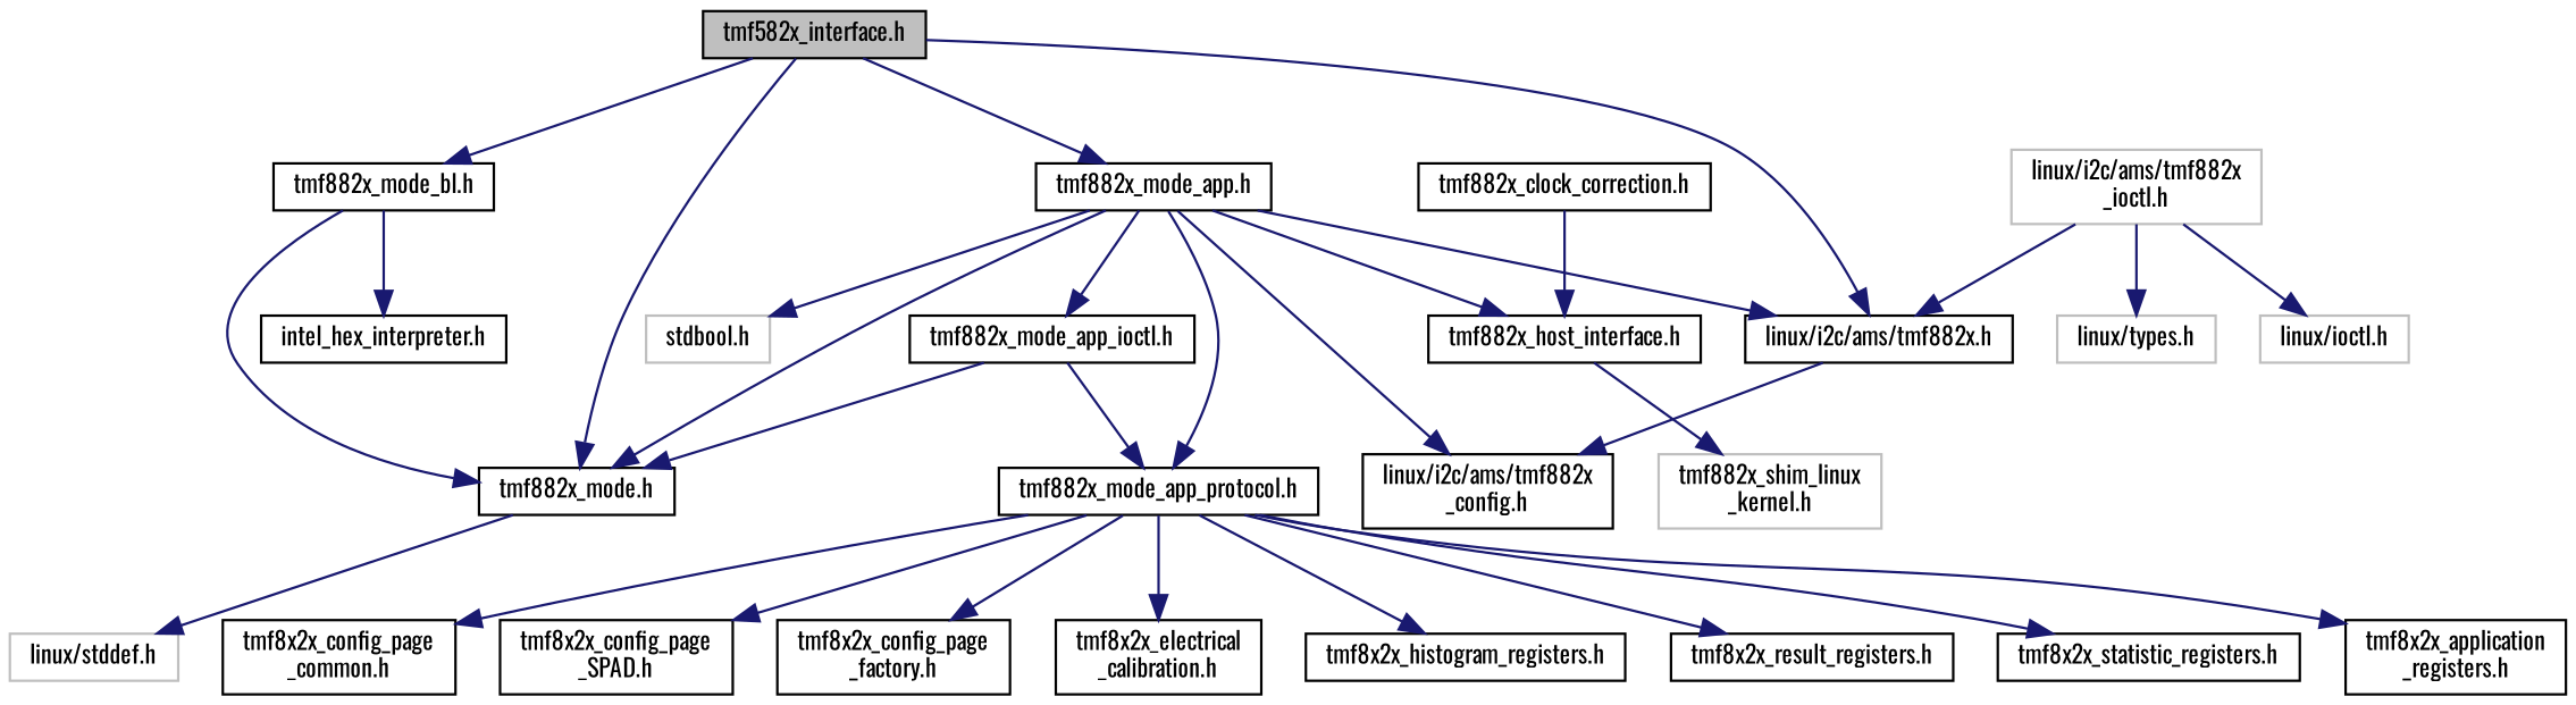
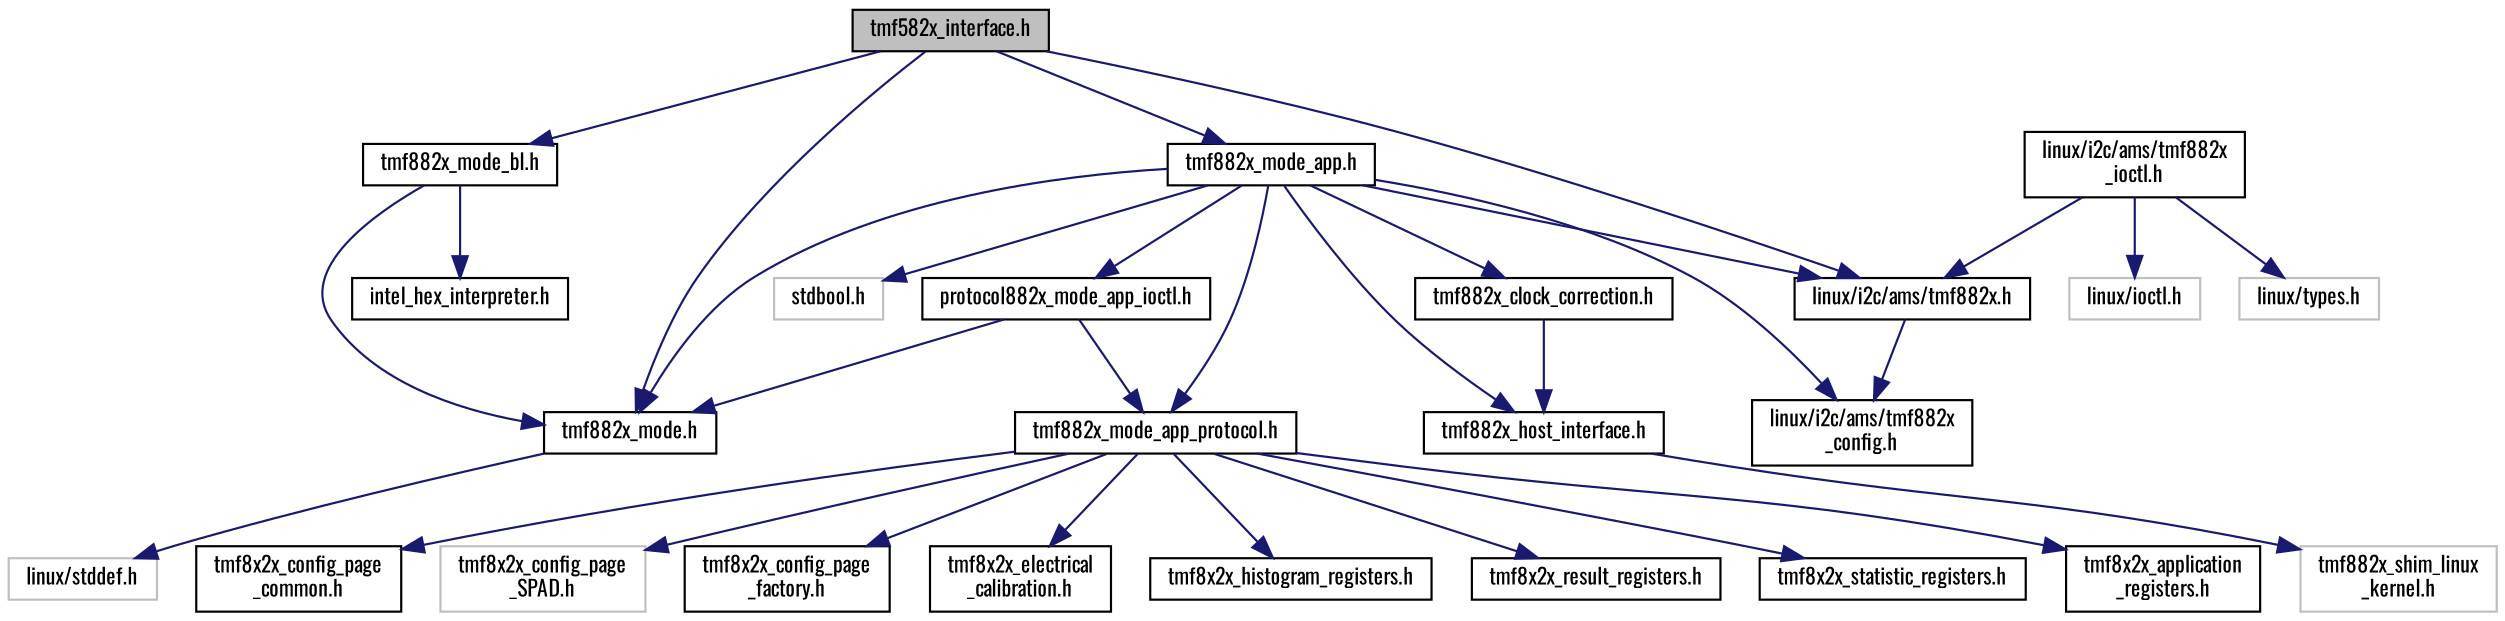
  digraph {
    fontname=Oswald
    node [color=black fillcolor=white fontname=Oswald fontsize=10 shape=record style=filled]
    edge [color=midnightblue fontname=Oswald fontsize=10 labelfontname=Helvetica labelfontsize=10 style=solid]
    n1 [fillcolor=grey75 fontcolor=black height=0.2 label="tmf582x_interface.h" width=0.4]
    n2 [height=0.2 label="linux/i2c/ams/tmf882x.h" width=0.4]
    n3 [height=0.2 label="tmf882x_mode.h" width=0.4]
    n4 [height=0.2 label="tmf882x_mode_bl.h" width=0.4]
    n5 [height=0.2 label="tmf882x_mode_app.h" width=0.4]
    n6 [height=0.2 label="linux/i2c/ams/tmf882x\l_config.h" width=0.4]
    n7 [color=grey75 height=0.2 label="linux/stddef.h" width=0.4]
    n8 [height=0.2 label="intel_hex_interpreter.h" width=0.4]
    n9 [height=0.2 label="tmf882x_clock_correction.h" width=0.4]
    n10 [height=0.2 label="tmf882x_host_interface.h" width=0.4]
-   n11 [height=0.2 label="tmf882x_mode_app_ioctl.h" width=0.4]
+   n11 [height=0.2 label="protocol882x_mode_app_ioctl.h" width=0.4]
    n12 [height=0.2 label="tmf882x_mode_app_protocol.h" width=0.4]
    n13 [color=grey75 height=0.2 label="stdbool.h" width=0.4]
-   n14 [color=grey75 height=0.2 label="linux/i2c/ams/tmf882x\l_ioctl.h" width=0.4]
+   n14 [height=0.2 label="linux/i2c/ams/tmf882x\l_ioctl.h" width=0.4]
    n15 [color=grey75 height=0.2 label="linux/types.h" width=0.4]
    n16 [color=grey75 height=0.2 label="linux/ioctl.h" width=0.4]
    n17 [color=grey75 height=0.2 label="tmf882x_shim_linux\l_kernel.h" width=0.4]
    n18 [height=0.2 label="tmf8x2x_application\l_registers.h" width=0.4]
    n19 [height=0.2 label="tmf8x2x_config_page\l_common.h" width=0.4]
-   n20 [height=0.2 label="tmf8x2x_config_page\l_SPAD.h" width=0.4]
+   n20 [color=grey75 height=0.2 label="tmf8x2x_config_page\l_SPAD.h" width=0.4]
    n21 [height=0.2 label="tmf8x2x_config_page\l_factory.h" width=0.4]
    n22 [height=0.2 label="tmf8x2x_electrical\l_calibration.h" width=0.4]
    n23 [height=0.2 label="tmf8x2x_histogram_registers.h" width=0.4]
    n24 [height=0.2 label="tmf8x2x_result_registers.h" width=0.4]
    n25 [height=0.2 label="tmf8x2x_statistic_registers.h" width=0.4]
    n1 -> n2
    n1 -> n3
    n1 -> n4
    n1 -> n5
    n2 -> n6
    n3 -> n7
    n4 -> n3
    n4 -> n8
    n5 -> n2
    n5 -> n3
    n5 -> n6
+   n5 -> n9
    n5 -> n10
    n5 -> n11
    n5 -> n12
    n5 -> n13
    n9 -> n10
    n10 -> n17
    n11 -> n3
    n11 -> n12
    n12 -> n18
    n12 -> n19
    n12 -> n20
    n12 -> n21
    n12 -> n22
    n12 -> n23
    n12 -> n24
    n12 -> n25
    n14 -> n2
    n14 -> n15
    n14 -> n16
  }
